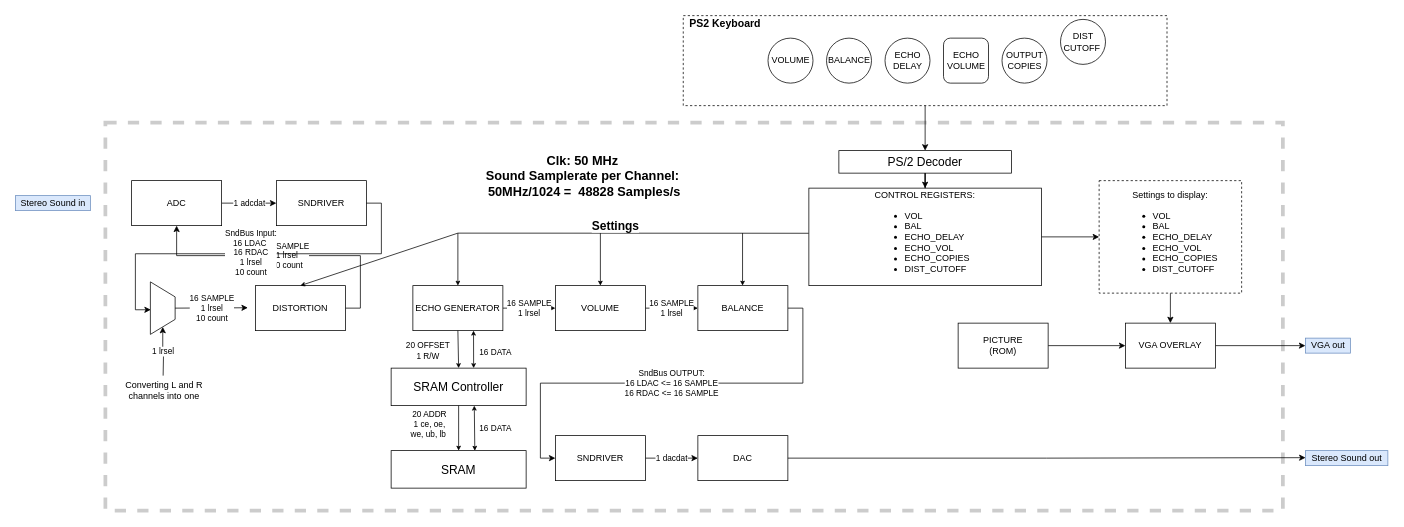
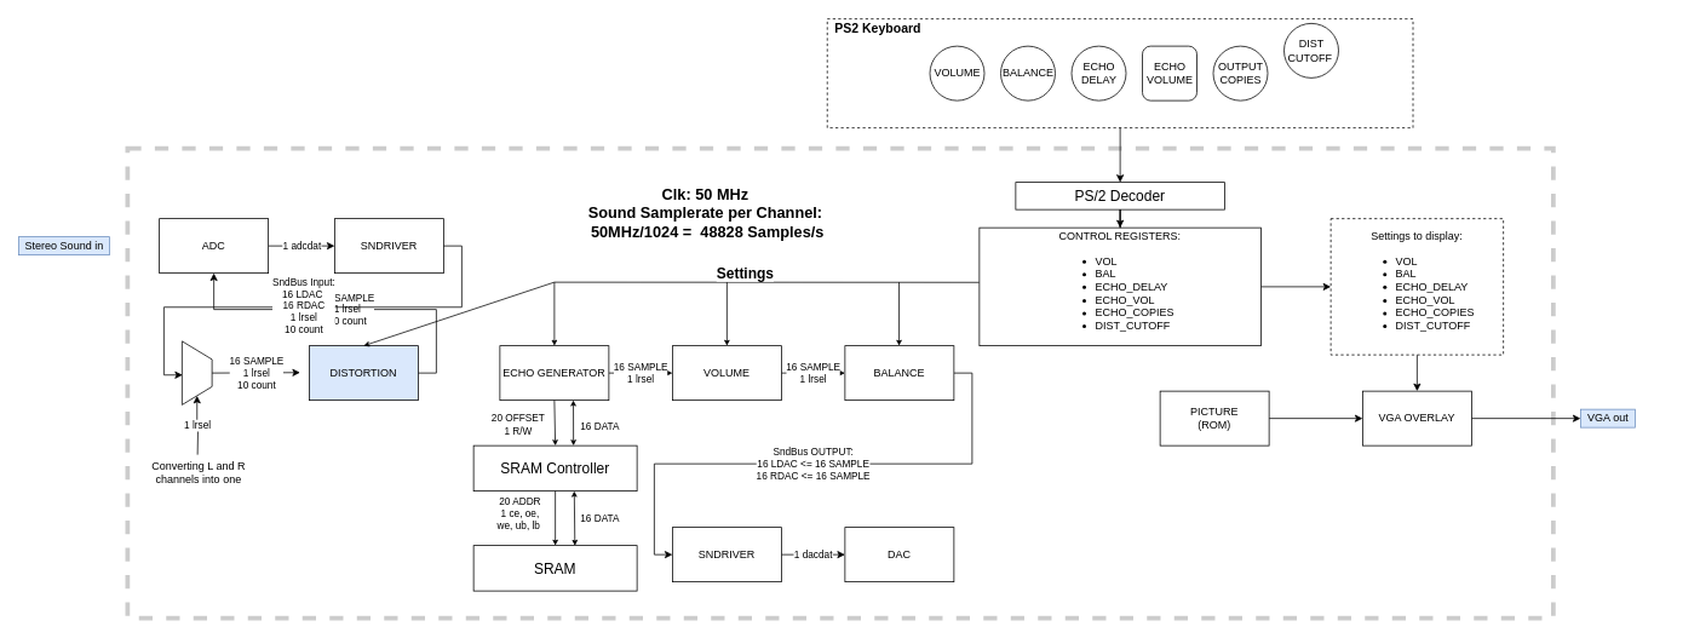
  <mxCell id="0" />
  <mxCell id="1" parent="0" />
  <mxCell id="2" value="" style="rounded=0;whiteSpace=wrap;html=1;hachureGap=4;pointerEvents=0;dashed=1;opacity=20;strokeWidth=5;connectable=0;" vertex="1" parent="1"><mxGeometry x="140" y="162.5" width="1570" height="517.5" as="geometry" /></mxCell>
  <mxCell id="3" value="1 adcdat" style="edgeStyle=orthogonalEdgeStyle;rounded=0;orthogonalLoop=1;jettySize=auto;html=1;exitX=1;exitY=0.5;exitDx=0;exitDy=0;entryX=0;entryY=0.5;entryDx=0;entryDy=0;" parent="1" source="4" target="19" edge="1"><mxGeometry relative="1" as="geometry" /></mxCell>
  <mxCell id="4" value="ADC" style="rounded=0;whiteSpace=wrap;html=1;" parent="1" vertex="1"><mxGeometry x="175" y="240" width="120" height="60" as="geometry" /></mxCell>
  <mxCell id="5" value="&lt;span&gt;Stereo Sound in&lt;br&gt;&lt;/span&gt;" style="text;html=1;align=center;verticalAlign=middle;resizable=0;points=[];autosize=1;fillColor=#dae8fc;strokeColor=#6c8ebf;imageWidth=24;imageHeight=24;" parent="1" vertex="1"><mxGeometry x="20" y="260" width="100" height="20" as="geometry" /></mxCell>
  <mxCell id="6" style="edgeStyle=orthogonalEdgeStyle;rounded=0;orthogonalLoop=1;jettySize=auto;html=1;exitX=1;exitY=0.5;exitDx=0;exitDy=0;entryX=0;entryY=0.5;entryDx=0;entryDy=0;" parent="1" source="7" target="10" edge="1"><mxGeometry relative="1" as="geometry" /></mxCell>
  <mxCell id="7" value="PICTURE&lt;br&gt;(ROM)" style="rounded=0;whiteSpace=wrap;html=1;" parent="1" vertex="1"><mxGeometry x="1277" y="430" width="120" height="60" as="geometry" /></mxCell>
  <mxCell id="8" value="VGA out" style="text;html=1;align=center;verticalAlign=middle;resizable=0;points=[];autosize=1;shadow=0;rounded=0;fillColor=#dae8fc;strokeColor=#6c8ebf;" parent="1" vertex="1"><mxGeometry x="1740" y="450" width="60" height="20" as="geometry" /></mxCell>
  <mxCell id="9" style="edgeStyle=orthogonalEdgeStyle;rounded=0;orthogonalLoop=1;jettySize=auto;html=1;exitX=1;exitY=0.5;exitDx=0;exitDy=0;" parent="1" source="10" target="8" edge="1"><mxGeometry relative="1" as="geometry" /></mxCell>
  <mxCell id="10" value="VGA OVERLAY" style="rounded=0;whiteSpace=wrap;html=1;" parent="1" vertex="1"><mxGeometry x="1500" y="430" width="120" height="60" as="geometry" /></mxCell>
  <mxCell id="11" value="16 SAMPLE&lt;br&gt;1 lrsel" style="edgeStyle=orthogonalEdgeStyle;rounded=0;orthogonalLoop=1;jettySize=auto;html=1;exitX=1;exitY=0.5;exitDx=0;exitDy=0;entryX=0;entryY=0.5;entryDx=0;entryDy=0;" parent="1" source="12" target="23" edge="1"><mxGeometry relative="1" as="geometry" /></mxCell>
  <mxCell id="12" value="ECHO GENERATOR" style="rounded=0;whiteSpace=wrap;html=1;" parent="1" vertex="1"><mxGeometry x="550" y="380" width="120" height="60" as="geometry" /></mxCell>
  <mxCell id="13" value="16 SAMPLE&lt;br&gt;1 lrsel&lt;br&gt;10 count" style="edgeStyle=orthogonalEdgeStyle;rounded=0;orthogonalLoop=1;jettySize=auto;html=1;exitX=1;exitY=0.5;exitDx=0;exitDy=0;" parent="1" source="14" target="4" edge="1"><mxGeometry relative="1" as="geometry" /></mxCell>
- <mxCell id="14" value="DISTORTION" style="rounded=0;whiteSpace=wrap;html=1;" parent="1" vertex="1"><mxGeometry x="340" y="380" width="120" height="60" as="geometry" /></mxCell>
+ <mxCell id="14" value="DISTORTION" style="rounded=0;whiteSpace=wrap;html=1;fillColor=#dae8fc;" parent="1" vertex="1"><mxGeometry x="340" y="380" width="120" height="60" as="geometry" /></mxCell>
  <mxCell id="15" style="edgeStyle=orthogonalEdgeStyle;rounded=0;orthogonalLoop=1;jettySize=auto;html=1;exitX=0.5;exitY=1;exitDx=0;exitDy=0;entryX=0.5;entryY=0;entryDx=0;entryDy=0;" parent="1" source="16" target="10" edge="1"><mxGeometry relative="1" as="geometry" /></mxCell>
  <mxCell id="16" value="Settings to display:&lt;br&gt;&lt;div style=&quot;text-align: left&quot;&gt;&lt;ul&gt;&lt;li&gt;&lt;span&gt;VOL&lt;/span&gt;&lt;/li&gt;&lt;li&gt;&lt;span&gt;BAL&lt;/span&gt;&lt;/li&gt;&lt;li&gt;&lt;span&gt;ECHO_DELAY&lt;/span&gt;&lt;/li&gt;&lt;li&gt;&lt;span&gt;ECHO_VOL&lt;/span&gt;&lt;/li&gt;&lt;li&gt;&lt;span&gt;ECHO_COPIES&lt;/span&gt;&lt;/li&gt;&lt;li&gt;&lt;span&gt;DIST_CUTOFF&lt;/span&gt;&lt;/li&gt;&lt;/ul&gt;&lt;/div&gt;" style="whiteSpace=wrap;html=1;dashed=1;labelPosition=center;verticalLabelPosition=middle;align=center;verticalAlign=middle;" parent="1" vertex="1"><mxGeometry x="1465" y="240" width="190" height="150" as="geometry" /></mxCell>
  <mxCell id="17" value="DAC" style="rounded=0;whiteSpace=wrap;html=1;" parent="1" vertex="1"><mxGeometry x="930" y="580" width="120" height="60" as="geometry" /></mxCell>
- <mxCell id="18" value="Stereo Sound out" style="text;html=1;align=center;verticalAlign=middle;resizable=0;points=[];autosize=1;fillColor=#dae8fc;strokeColor=#6c8ebf;" parent="1" vertex="1"><mxGeometry x="1740" y="600" width="110" height="20" as="geometry" /></mxCell>
  <mxCell id="19" value="SNDRIVER" style="rounded=0;whiteSpace=wrap;html=1;" parent="1" vertex="1"><mxGeometry x="368" y="240" width="120" height="60" as="geometry" /></mxCell>
  <mxCell id="20" value="1 dacdat" style="edgeStyle=orthogonalEdgeStyle;rounded=0;orthogonalLoop=1;jettySize=auto;html=1;exitX=1;exitY=0.5;exitDx=0;exitDy=0;entryX=0;entryY=0.5;entryDx=0;entryDy=0;" parent="1" source="21" target="17" edge="1"><mxGeometry relative="1" as="geometry" /></mxCell>
  <mxCell id="21" value="SNDRIVER" style="rounded=0;whiteSpace=wrap;html=1;" parent="1" vertex="1"><mxGeometry x="740" y="580" width="120" height="60" as="geometry" /></mxCell>
  <mxCell id="22" value="16 SAMPLE&lt;br&gt;1 lrsel" style="edgeStyle=orthogonalEdgeStyle;rounded=0;orthogonalLoop=1;jettySize=auto;html=1;exitX=1;exitY=0.5;exitDx=0;exitDy=0;entryX=0;entryY=0.5;entryDx=0;entryDy=0;" parent="1" source="23" target="25" edge="1"><mxGeometry relative="1" as="geometry" /></mxCell>
  <mxCell id="23" value="VOLUME" style="rounded=0;whiteSpace=wrap;html=1;" parent="1" vertex="1"><mxGeometry x="740" y="380" width="120" height="60" as="geometry" /></mxCell>
  <mxCell id="24" value="SndBus OUTPUT:&lt;br&gt;16 LDAC &amp;lt;= 16 SAMPLE&lt;br&gt;16 RDAC &amp;lt;= 16 SAMPLE" style="edgeStyle=orthogonalEdgeStyle;rounded=0;orthogonalLoop=1;jettySize=auto;html=1;exitX=1;exitY=0.5;exitDx=0;exitDy=0;entryX=0;entryY=0.5;entryDx=0;entryDy=0;" parent="1" source="25" target="21" edge="1"><mxGeometry relative="1" as="geometry" /></mxCell>
  <mxCell id="25" value="BALANCE" style="rounded=0;whiteSpace=wrap;html=1;" parent="1" vertex="1"><mxGeometry x="930" y="380" width="120" height="60" as="geometry" /></mxCell>
  <mxCell id="26" value="&lt;b style=&quot;font-size: 17px&quot;&gt;Clk: 50 MHz&lt;br&gt;Sound Samplerate per Channel:&lt;br&gt;&amp;nbsp;50MHz/1024 =&amp;nbsp; 48828 Samples/s&lt;/b&gt;" style="text;html=1;align=center;verticalAlign=middle;resizable=0;points=[];autosize=1;strokeColor=none;fillColor=none;" parent="1" vertex="1"><mxGeometry x="635.5" y="210" width="280" height="50" as="geometry" /></mxCell>
  <mxCell id="27" style="edgeStyle=orthogonalEdgeStyle;rounded=0;orthogonalLoop=1;jettySize=auto;html=1;exitX=1;exitY=0.5;exitDx=0;exitDy=0;entryX=0;entryY=0.5;entryDx=0;entryDy=0;" parent="1" source="28" target="16" edge="1"><mxGeometry relative="1" as="geometry" /></mxCell>
  <mxCell id="28" value="CONTROL REGISTERS:&lt;br&gt;&lt;div style=&quot;text-align: left&quot;&gt;&lt;ul&gt;&lt;li&gt;VOL&lt;/li&gt;&lt;li&gt;BAL&lt;/li&gt;&lt;li&gt;ECHO_DELAY&lt;/li&gt;&lt;li&gt;ECHO_VOL&lt;/li&gt;&lt;li&gt;ECHO_COPIES&lt;/li&gt;&lt;li&gt;DIST_CUTOFF&lt;/li&gt;&lt;/ul&gt;&lt;/div&gt;" style="rounded=0;whiteSpace=wrap;html=1;" parent="1" vertex="1"><mxGeometry x="1078" y="250" width="310" height="130" as="geometry" /></mxCell>
  <mxCell id="29" value="" style="group" parent="1" vertex="1" connectable="0"><mxGeometry x="910.5" y="20" width="645" height="120" as="geometry" /></mxCell>
  <mxCell id="30" value="" style="whiteSpace=wrap;html=1;dashed=1;labelPosition=left;verticalLabelPosition=top;align=right;verticalAlign=bottom;" parent="29" vertex="1"><mxGeometry width="645" height="120" as="geometry" /></mxCell>
  <mxCell id="31" value="VOLUME" style="ellipse;whiteSpace=wrap;html=1;aspect=fixed;" parent="29" vertex="1"><mxGeometry x="113" y="30" width="60" height="60" as="geometry" /></mxCell>
  <mxCell id="32" value="BALANCE" style="ellipse;whiteSpace=wrap;html=1;aspect=fixed;" parent="29" vertex="1"><mxGeometry x="191" y="30" width="60" height="60" as="geometry" /></mxCell>
  <mxCell id="33" value="ECHO DELAY" style="ellipse;whiteSpace=wrap;html=1;aspect=fixed;" parent="29" vertex="1"><mxGeometry x="269" y="30" width="60" height="60" as="geometry" /></mxCell>
  <mxCell id="34" value="OUTPUT COPIES" style="ellipse;whiteSpace=wrap;html=1;aspect=fixed;" parent="29" vertex="1"><mxGeometry x="425" y="30" width="60" height="60" as="geometry" /></mxCell>
  <mxCell id="35" value="ECHO VOLUME" style="whiteSpace=wrap;html=1;aspect=fixed;rounded=1;" parent="29" vertex="1"><mxGeometry x="347" y="30" width="60" height="60" as="geometry" /></mxCell>
  <mxCell id="36" value="DIST CUTOFF&amp;nbsp;" style="ellipse;whiteSpace=wrap;html=1;aspect=fixed;" parent="29" vertex="1"><mxGeometry x="503" y="5" width="60" height="60" as="geometry" /></mxCell>
  <mxCell id="37" value="&lt;b&gt;&lt;font style=&quot;font-size: 14px&quot;&gt;PS2 Keyboard&lt;/font&gt;&lt;/b&gt;" style="text;html=1;align=center;verticalAlign=middle;resizable=0;points=[];autosize=1;" parent="29" vertex="1"><mxGeometry width="110" height="20" as="geometry" /></mxCell>
  <mxCell id="38" style="edgeStyle=orthogonalEdgeStyle;rounded=0;orthogonalLoop=1;jettySize=auto;html=1;exitX=0.5;exitY=1;exitDx=0;exitDy=0;entryX=0.5;entryY=0;entryDx=0;entryDy=0;" parent="1" source="30" target="45" edge="1"><mxGeometry relative="1" as="geometry"><mxPoint x="1233" y="200" as="targetPoint" /></mxGeometry></mxCell>
  <mxCell id="39" value="&lt;span style=&quot;font-size: 16px&quot;&gt;SRAM Controller&lt;br&gt;&lt;/span&gt;" style="rounded=0;whiteSpace=wrap;html=1;shadow=0;fillColor=none;" parent="1" vertex="1"><mxGeometry x="521" y="490" width="180" height="50" as="geometry" /></mxCell>
  <mxCell id="40" value="" style="shape=trapezoid;perimeter=trapezoidPerimeter;whiteSpace=wrap;html=1;fixedSize=1;hachureGap=4;pointerEvents=0;direction=south;" parent="1" vertex="1"><mxGeometry x="200" y="375" width="33" height="70" as="geometry" /></mxCell>
  <mxCell id="41" style="edgeStyle=orthogonalEdgeStyle;rounded=0;orthogonalLoop=1;jettySize=auto;html=1;exitX=1;exitY=0.5;exitDx=0;exitDy=0;entryX=0.531;entryY=0.983;entryDx=0;entryDy=0;entryPerimeter=0;" parent="1" source="19" target="40" edge="1"><mxGeometry relative="1" as="geometry"><mxPoint x="900" y="259.71" as="sourcePoint" /><mxPoint x="220" y="350" as="targetPoint" /><Array as="points" /></mxGeometry></mxCell>
  <mxCell id="42" value="SndBus Input:&lt;br&gt;16 LDAC&amp;nbsp;&lt;br&gt;16 RDAC&lt;br&gt;1 lrsel&lt;br&gt;10 count" style="edgeLabel;html=1;align=center;verticalAlign=middle;resizable=0;points=[];" parent="41" vertex="1" connectable="0"><mxGeometry x="0.028" y="-2" relative="1" as="geometry"><mxPoint x="1" as="offset" /></mxGeometry></mxCell>
  <mxCell id="43" value="16 SAMPLE&lt;br&gt;1 lrsel&lt;br&gt;10 count" style="edgeStyle=orthogonalEdgeStyle;rounded=0;orthogonalLoop=1;jettySize=auto;html=1;exitX=0.5;exitY=0;exitDx=0;exitDy=0;entryX=0;entryY=0.5;entryDx=0;entryDy=0;" parent="1" source="40" edge="1"><mxGeometry relative="1" as="geometry"><mxPoint x="240" y="409.5" as="sourcePoint" /><mxPoint x="330" y="409.5" as="targetPoint" /></mxGeometry></mxCell>
  <mxCell id="44" value="1 lrsel" style="edgeStyle=orthogonalEdgeStyle;rounded=0;orthogonalLoop=1;jettySize=auto;html=1;entryX=1;entryY=0.5;entryDx=0;entryDy=0;" parent="1" target="40" edge="1"><mxGeometry relative="1" as="geometry"><mxPoint x="217" y="500" as="sourcePoint" /><mxPoint x="237" y="470" as="targetPoint" /></mxGeometry></mxCell>
  <mxCell id="45" value="&lt;font size=&quot;1&quot;&gt;&lt;span style=&quot;font-size: 16px&quot;&gt;PS/2 Decoder&lt;/span&gt;&lt;/font&gt;" style="rounded=0;whiteSpace=wrap;html=1;hachureGap=4;pointerEvents=0;" parent="1" vertex="1"><mxGeometry x="1118" y="200" width="230" height="30" as="geometry" /></mxCell>
  <mxCell id="46" style="edgeStyle=orthogonalEdgeStyle;rounded=0;orthogonalLoop=1;jettySize=auto;html=1;entryX=0.5;entryY=0;entryDx=0;entryDy=0;" parent="1" source="45" target="28" edge="1"><mxGeometry relative="1" as="geometry"><mxPoint x="1243" y="150" as="sourcePoint" /><mxPoint x="1243" y="210" as="targetPoint" /></mxGeometry></mxCell>
  <mxCell id="47" value="16 DATA" style="endArrow=classic;startArrow=classic;html=1;startSize=4;endSize=4;sourcePerimeterSpacing=8;targetPerimeterSpacing=8;entryX=0.674;entryY=1;entryDx=0;entryDy=0;entryPerimeter=0;" parent="1" target="12" edge="1"><mxGeometry x="-0.18" y="-29" width="50" height="50" relative="1" as="geometry"><mxPoint x="631" y="490" as="sourcePoint" /><mxPoint x="625" y="460" as="targetPoint" /><mxPoint as="offset" /></mxGeometry></mxCell>
  <mxCell id="48" value="&lt;span style=&quot;font-size: 16px&quot;&gt;SRAM&lt;br&gt;&lt;/span&gt;" style="rounded=0;whiteSpace=wrap;html=1;shadow=0;fillColor=none;" parent="1" vertex="1"><mxGeometry x="521" y="600" width="180" height="50" as="geometry" /></mxCell>
  <mxCell id="49" value="Converting L and R channels into one" style="text;html=1;strokeColor=none;fillColor=none;align=center;verticalAlign=middle;whiteSpace=wrap;rounded=0;hachureGap=4;pointerEvents=0;" parent="1" vertex="1"><mxGeometry x="160" y="510" width="117" height="20" as="geometry" /></mxCell>
- <mxCell id="50" style="edgeStyle=orthogonalEdgeStyle;rounded=0;orthogonalLoop=1;jettySize=auto;html=1;exitX=1;exitY=0.5;exitDx=0;exitDy=0;entryX=0.002;entryY=0.47;entryDx=0;entryDy=0;entryPerimeter=0;" parent="1" source="17" edge="1" target="18"><mxGeometry relative="1" as="geometry"><mxPoint x="1135" y="610" as="targetPoint" /></mxGeometry></mxCell>
  <mxCell id="51" value="&lt;b&gt;&lt;font style=&quot;font-size: 16px&quot;&gt;Settings&lt;/font&gt;&lt;/b&gt;" style="endArrow=classic;html=1;startSize=14;endSize=4;sourcePerimeterSpacing=8;targetPerimeterSpacing=8;entryX=0.5;entryY=0;entryDx=0;entryDy=0;rounded=0;exitX=-0.001;exitY=0.463;exitDx=0;exitDy=0;exitPerimeter=0;" edge="1" parent="1" source="28" target="12"><mxGeometry x="-0.042" y="-10" width="50" height="50" relative="1" as="geometry"><mxPoint x="1060" y="315" as="sourcePoint" /><mxPoint x="630" y="310" as="targetPoint" /><Array as="points"><mxPoint x="610" y="310" /></Array><mxPoint as="offset" /></mxGeometry></mxCell>
  <mxCell id="52" value="" style="endArrow=classic;html=1;startSize=14;endSize=4;sourcePerimeterSpacing=8;targetPerimeterSpacing=8;entryX=0.5;entryY=0;entryDx=0;entryDy=0;" edge="1" parent="1" target="14"><mxGeometry width="50" height="50" relative="1" as="geometry"><mxPoint x="610" y="310" as="sourcePoint" /><mxPoint x="840" y="310" as="targetPoint" /></mxGeometry></mxCell>
  <mxCell id="53" value="" style="endArrow=classic;html=1;startSize=14;endSize=4;sourcePerimeterSpacing=8;targetPerimeterSpacing=8;entryX=0.5;entryY=0;entryDx=0;entryDy=0;" edge="1" parent="1" target="23"><mxGeometry width="50" height="50" relative="1" as="geometry"><mxPoint x="800" y="310" as="sourcePoint" /><mxPoint x="940" y="480" as="targetPoint" /></mxGeometry></mxCell>
  <mxCell id="54" value="" style="endArrow=classic;html=1;startSize=14;endSize=4;sourcePerimeterSpacing=8;targetPerimeterSpacing=8;entryX=0.5;entryY=0;entryDx=0;entryDy=0;" edge="1" parent="1"><mxGeometry width="50" height="50" relative="1" as="geometry"><mxPoint x="989.58" y="310" as="sourcePoint" /><mxPoint x="989.58" y="380" as="targetPoint" /></mxGeometry></mxCell>
  <mxCell id="55" value="16 DATA" style="endArrow=classic;startArrow=classic;html=1;startSize=4;endSize=4;sourcePerimeterSpacing=8;targetPerimeterSpacing=8;entryX=0.616;entryY=1.001;entryDx=0;entryDy=0;entryPerimeter=0;exitX=0.62;exitY=0.004;exitDx=0;exitDy=0;exitPerimeter=0;" edge="1" parent="1" source="48" target="39"><mxGeometry x="-0.007" y="-28" width="50" height="50" relative="1" as="geometry"><mxPoint x="632" y="600" as="sourcePoint" /><mxPoint x="630" y="540" as="targetPoint" /><mxPoint as="offset" /><Array as="points" /></mxGeometry></mxCell>
  <mxCell id="56" value="" style="endArrow=classic;html=1;startSize=4;endSize=4;sourcePerimeterSpacing=1;targetPerimeterSpacing=1;exitX=0.5;exitY=1;exitDx=0;exitDy=0;entryX=0.5;entryY=0;entryDx=0;entryDy=0;" edge="1" parent="1" source="12" target="39"><mxGeometry width="50" height="50" relative="1" as="geometry"><mxPoint x="850" y="530" as="sourcePoint" /><mxPoint x="611" y="489" as="targetPoint" /></mxGeometry></mxCell>
  <mxCell id="57" value="20 OFFSET&lt;br&gt;1 R/W" style="edgeLabel;html=1;align=center;verticalAlign=middle;resizable=0;points=[];" vertex="1" connectable="0" parent="56"><mxGeometry x="0.075" y="1" relative="1" as="geometry"><mxPoint x="-42" as="offset" /></mxGeometry></mxCell>
  <mxCell id="58" value="" style="endArrow=classic;html=1;startSize=4;endSize=4;sourcePerimeterSpacing=1;targetPerimeterSpacing=1;exitX=0.5;exitY=1;exitDx=0;exitDy=0;entryX=0.5;entryY=0;entryDx=0;entryDy=0;" edge="1" parent="1" source="39" target="48"><mxGeometry width="50" height="50" relative="1" as="geometry"><mxPoint x="589.995" y="552" as="sourcePoint" /><mxPoint x="590.452" y="600" as="targetPoint" /></mxGeometry></mxCell>
  <mxCell id="59" value="20 ADDR&lt;br&gt;1 ce, oe,&lt;br&gt;we, ub, lb&amp;nbsp;" style="edgeLabel;html=1;align=center;verticalAlign=middle;resizable=0;points=[];" vertex="1" connectable="0" parent="58"><mxGeometry x="0.075" y="1" relative="1" as="geometry"><mxPoint x="-41" y="-8" as="offset" /></mxGeometry></mxCell>
